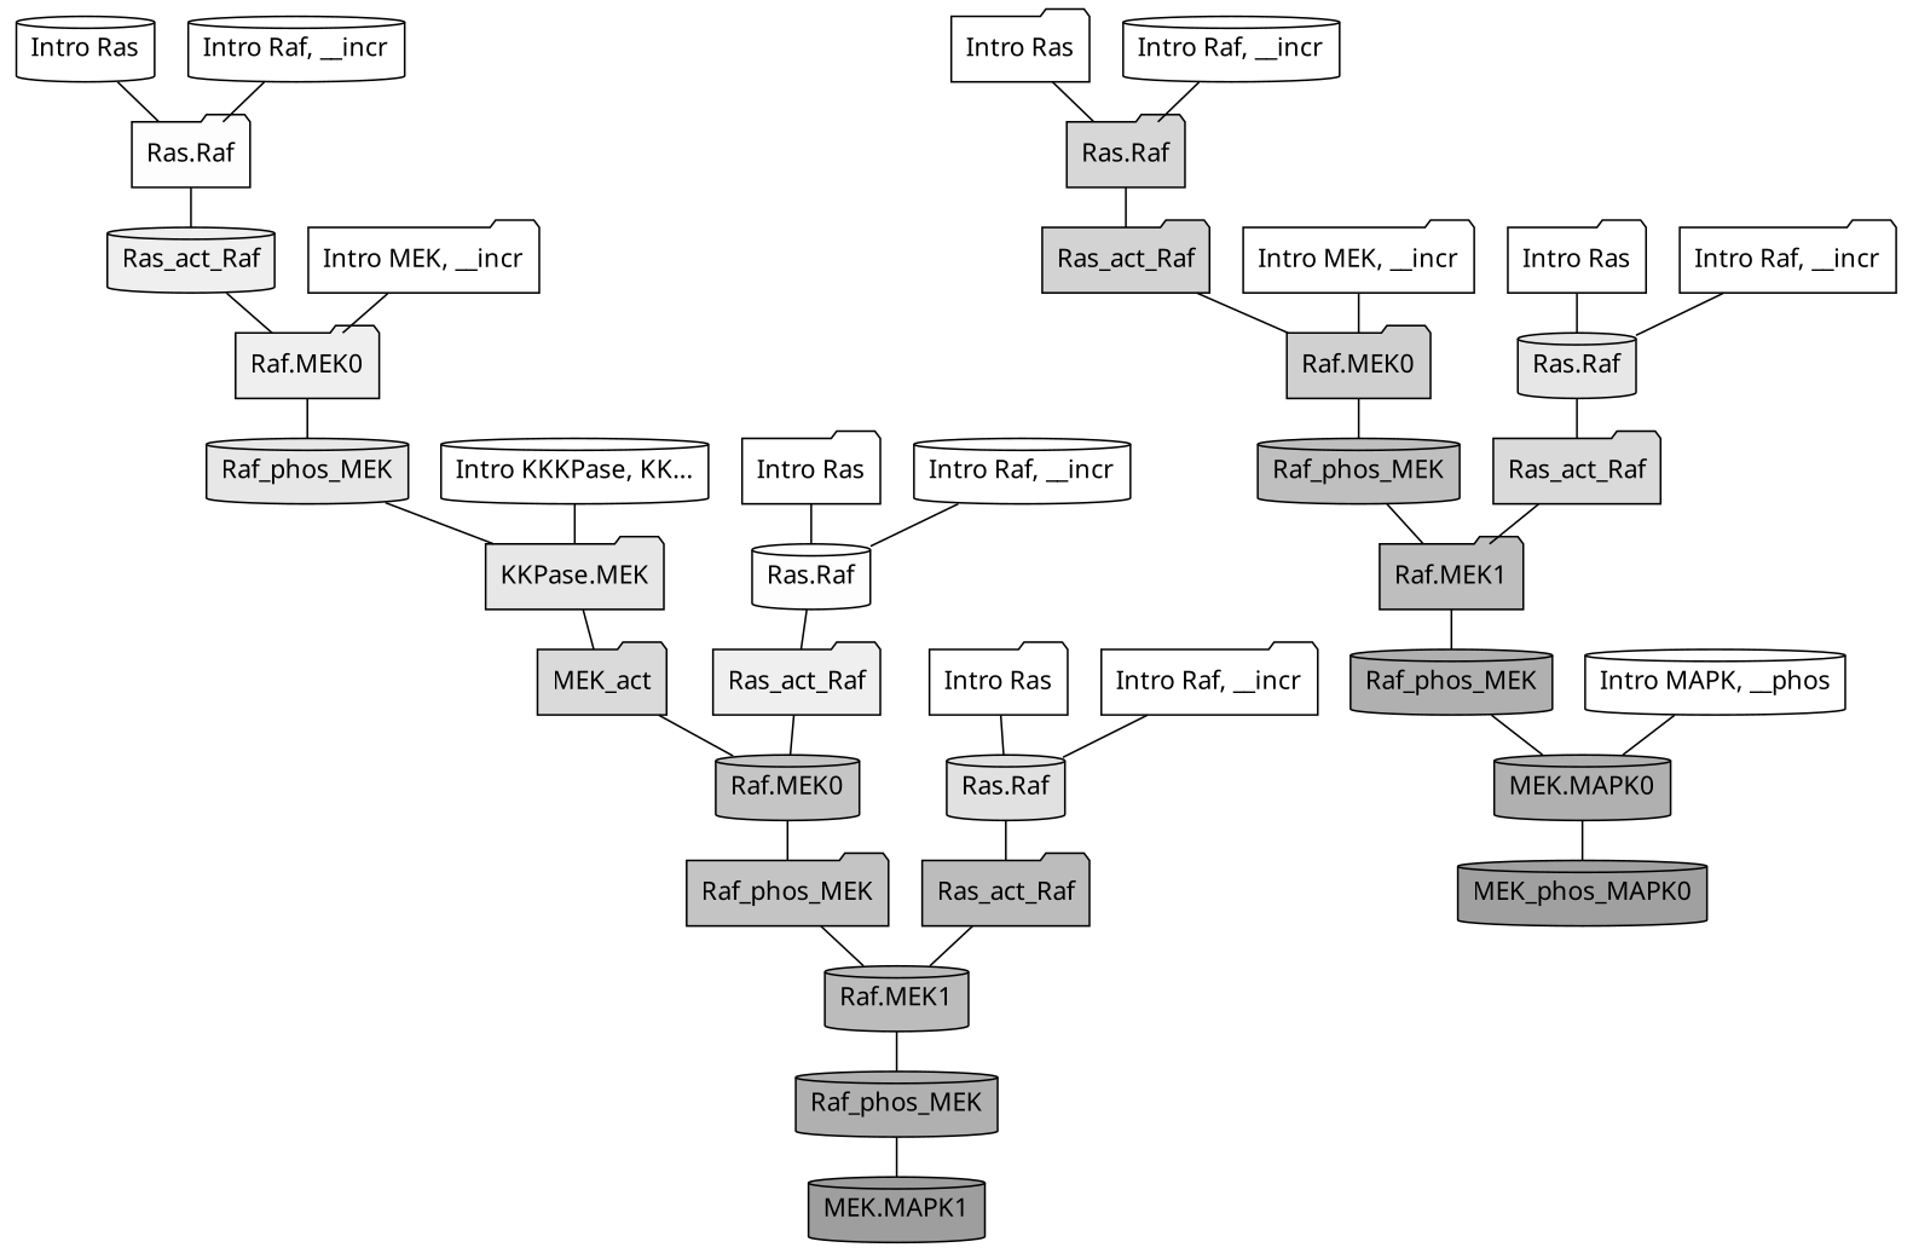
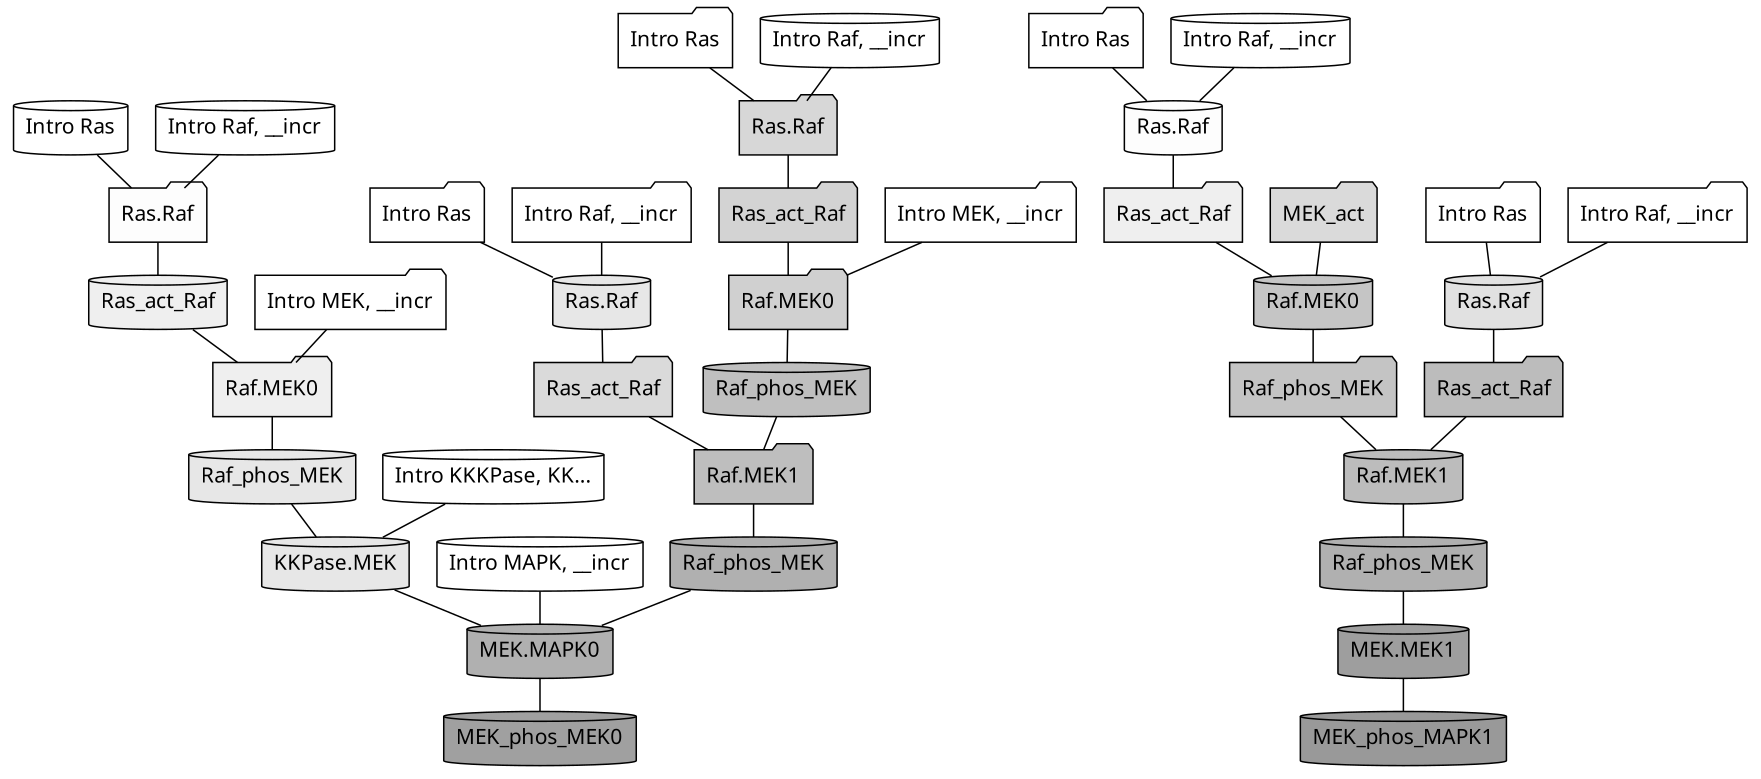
  digraph {
    rankdir=TB
    ranksep=0.30
    node [fillcolor="0.000 0.000 1.000" fontname="CMU Serif" shape=cylinder style=filled]
    edge [color="0.000 0.000 0.000" dir=none fontname="CMU Serif"]
    n1 [label="Intro Ras"]
    n2 [fillcolor="0.000 0.000 0.990" label="Ras.Raf" shape=folder]
    n3 [fillcolor="0.000 0.000 0.936" label=Ras_act_Raf]
    n4 [label="Intro Ras" shape=folder]
    n5 [fillcolor="0.000 0.000 0.989" label="Ras.Raf"]
    n6 [fillcolor="0.000 0.000 0.937" label=Ras_act_Raf shape=folder]
    n7 [label="Intro Ras" shape=folder]
    n8 [fillcolor="0.000 0.000 0.843" label="Ras.Raf" shape=folder]
    n9 [fillcolor="0.000 0.000 0.827" label=Ras_act_Raf shape=folder]
    n10 [label="Intro Ras" shape=folder]
    n11 [fillcolor="0.000 0.000 0.903" label="Ras.Raf"]
    n12 [fillcolor="0.000 0.000 0.854" label=Ras_act_Raf shape=folder]
    n13 [label="Intro Ras" shape=folder]
    n14 [fillcolor="0.000 0.000 0.880" label="Ras.Raf"]
    n15 [fillcolor="0.000 0.000 0.736" label=Ras_act_Raf shape=folder]
    n16 [label="Intro Raf, __incr" shape=folder]
    n17 [label="Intro Raf, __incr"]
    n18 [label="Intro Raf, __incr" shape=folder]
    n19 [label="Intro Raf, __incr"]
    n20 [label="Intro Raf, __incr"]
    n21 [label="Intro MEK, __incr" shape=folder]
    n22 [fillcolor="0.000 0.000 0.816" label="Raf.MEK0" shape=folder]
    n23 [fillcolor="0.000 0.000 0.749" label=Raf_phos_MEK]
    n24 [label="Intro MEK, __incr" shape=folder]
    n25 [fillcolor="0.000 0.000 0.936" label="Raf.MEK0" shape=folder]
    n26 [fillcolor="0.000 0.000 0.904" label=Raf_phos_MEK]
-   n27 [label="Intro MAPK, __phos"]
+   n27 [label="Intro MAPK, __incr"]
    n28 [fillcolor="0.000 0.000 0.688" label="MEK.MAPK0"]
-   n29 [fillcolor="0.000 0.000 0.626" label=MEK_phos_MAPK0]
+   n29 [fillcolor="0.000 0.000 0.626" label=MEK_phos_MEK0]
    n30 [label="Intro KKKPase, KK..."]
-   n31 [fillcolor="0.000 0.000 0.903" label="KKPase.MEK" shape=folder]
+   n31 [fillcolor="0.000 0.000 0.903" label="KKPase.MEK"]
    n32 [fillcolor="0.000 0.000 0.852" label=MEK_act shape=folder]
    n33 [fillcolor="0.000 0.000 0.772" label="Raf.MEK0"]
    n34 [fillcolor="0.000 0.000 0.768" label=Raf_phos_MEK shape=folder]
    n35 [fillcolor="0.000 0.000 0.746" label="Raf.MEK1" shape=folder]
    n36 [fillcolor="0.000 0.000 0.736" label="Raf.MEK1"]
    n37 [fillcolor="0.000 0.000 0.688" label=Raf_phos_MEK]
    n38 [fillcolor="0.000 0.000 0.688" label=Raf_phos_MEK]
-   n39 [fillcolor="0.000 0.000 0.619" label="MEK.MAPK1"]
+   n39 [fillcolor="0.000 0.000 0.619" label="MEK.MEK1"]
+   n40 [fillcolor="0.000 0.000 0.600" label=MEK_phos_MAPK1]
    n1 -> n2
    n2 -> n3
    n3 -> n25
    n4 -> n5
    n5 -> n6
    n6 -> n33
    n7 -> n8
    n8 -> n9
    n9 -> n22
    n10 -> n11
    n11 -> n12
    n12 -> n35
    n13 -> n14
    n14 -> n15
    n15 -> n36
    n16 -> n11
    n17 -> n8
    n18 -> n14
    n19 -> n5
    n20 -> n2
    n21 -> n22
    n22 -> n23
    n23 -> n35
    n24 -> n25
    n25 -> n26
    n26 -> n31
    n27 -> n28
    n28 -> n29
    n30 -> n31
-   n31 -> n32
+   n31 -> n28
    n32 -> n33
    n33 -> n34
    n34 -> n36
    n35 -> n37
    n36 -> n38
    n37 -> n28
    n38 -> n39
+   n39 -> n40
  }
